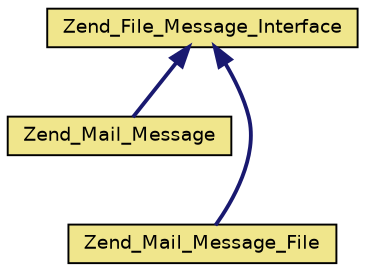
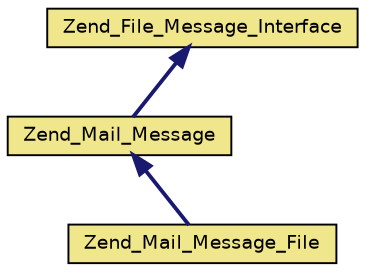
  digraph {
    node [color=black fillcolor=khaki fontname=Helvetica fontsize=10 shape=record style=filled]
    edge [color=midnightblue dir=back fontname=Helvetica fontsize=10 labelfontname=Helvetica labelfontsize=10 style=bold]
    n1 [fontcolor=black height=0.2 label=Zend_File_Message_Interface width=0.4]
    n2 [height=0.2 label=Zend_Mail_Message width=0.4]
    n3 [height=0.2 label=Zend_Mail_Message_File width=0.4]
    n1 -> n2
-   n1 -> n3
+   n2 -> n3
  }
